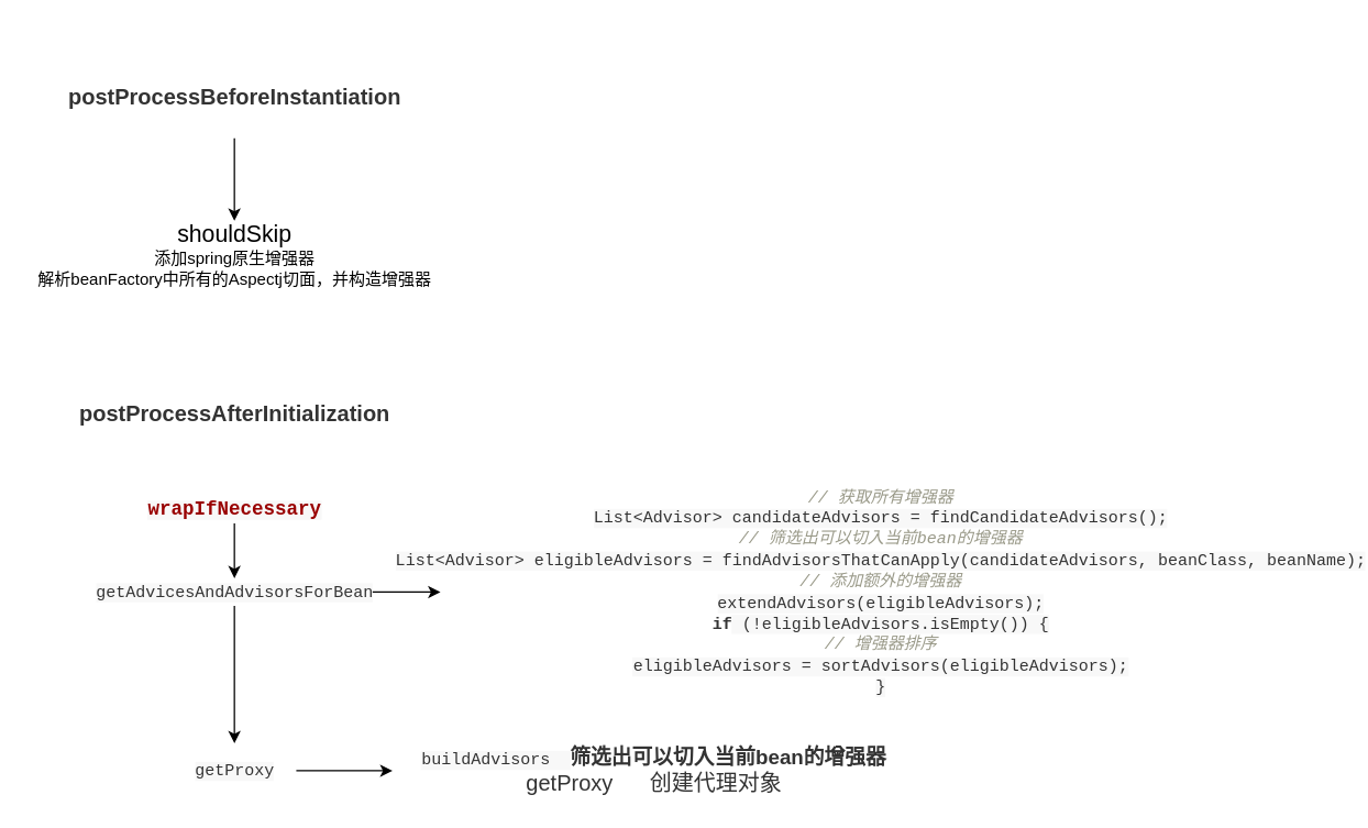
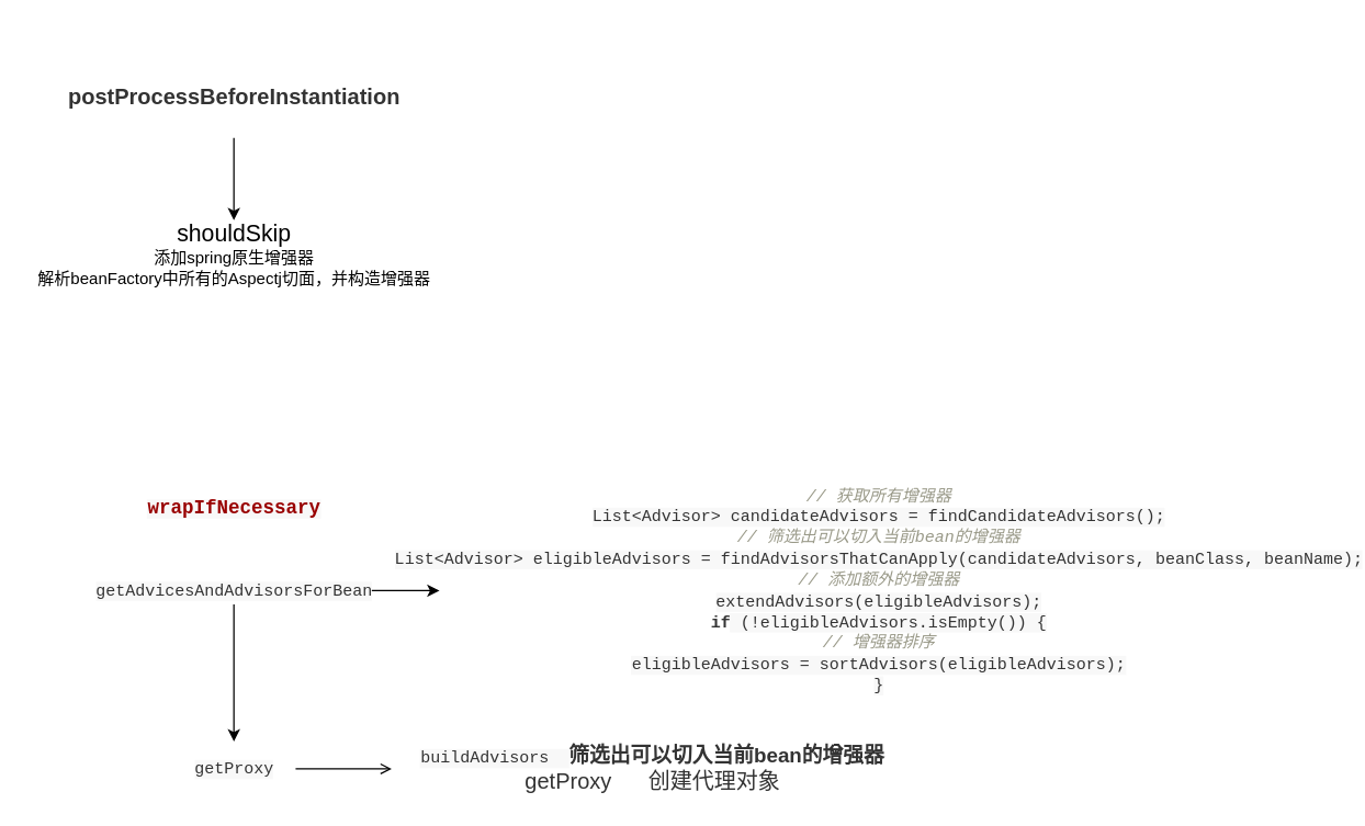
  <mxCell id="0" />
  <mxCell id="1" parent="0" />
  <mxCell id="2" style="edgeStyle=orthogonalEdgeStyle;rounded=0;orthogonalLoop=1;jettySize=auto;html=1;" edge="1" parent="1" source="3"><mxGeometry relative="1" as="geometry"><mxPoint x="170" y="160" as="targetPoint" /></mxGeometry></mxCell>
  <mxCell id="3" value="&lt;h4 style=&quot;line-height: 1.5 ; margin-top: 35px ; margin-bottom: 10px ; padding-bottom: 5px ; font-size: 16px ; color: rgb(51 , 51 , 51) ; font-family: , , &amp;#34;segoe ui&amp;#34; , &amp;#34;roboto&amp;#34; , &amp;#34;ubuntu&amp;#34; , &amp;#34;cantarell&amp;#34; , &amp;#34;noto sans&amp;#34; , sans-serif , &amp;#34;blinkmacsystemfont&amp;#34; , &amp;#34;helvetica neue&amp;#34; , &amp;#34;pingfang sc&amp;#34; , &amp;#34;hiragino sans gb&amp;#34; , &amp;#34;microsoft yahei&amp;#34; , &amp;#34;arial&amp;#34; ; background-color: rgb(255 , 255 , 255)&quot;&gt;postProcessBeforeInstantiation&lt;/h4&gt;" style="text;html=1;align=center;verticalAlign=middle;resizable=0;points=[];autosize=1;" vertex="1" parent="1"><mxGeometry x="40" width="260" height="80" as="geometry" y="20" /></mxCell>
  <mxCell id="4" value="&lt;font style=&quot;font-size: 17px&quot;&gt;shouldSkip&lt;/font&gt;&lt;br&gt;添加spring原生增强器&lt;br&gt;解析beanFactory中所有的Aspectj切面，并构造增强器" style="text;html=1;align=center;verticalAlign=middle;resizable=0;points=[];autosize=1;" vertex="1" parent="1"><mxGeometry x="20" y="160" width="300" height="50" as="geometry" /></mxCell>
- <mxCell id="5" value="&lt;h4 style=&quot;line-height: 1.5 ; margin-top: 35px ; margin-bottom: 10px ; padding-bottom: 5px ; font-size: 16px ; color: rgb(51 , 51 , 51) ; font-family: , , &amp;#34;segoe ui&amp;#34; , &amp;#34;roboto&amp;#34; , &amp;#34;ubuntu&amp;#34; , &amp;#34;cantarell&amp;#34; , &amp;#34;noto sans&amp;#34; , sans-serif , &amp;#34;blinkmacsystemfont&amp;#34; , &amp;#34;helvetica neue&amp;#34; , &amp;#34;pingfang sc&amp;#34; , &amp;#34;hiragino sans gb&amp;#34; , &amp;#34;microsoft yahei&amp;#34; , &amp;#34;arial&amp;#34; ; background-color: rgb(255 , 255 , 255)&quot;&gt;postProcessAfterInitialization&lt;/h4&gt;" style="text;html=1;align=center;verticalAlign=middle;resizable=0;points=[];autosize=1;" vertex="1" parent="1"><mxGeometry x="50" y="250" width="240" height="80" as="geometry" /></mxCell>
- <mxCell id="6" value="" style="edgeStyle=orthogonalEdgeStyle;rounded=0;orthogonalLoop=1;jettySize=auto;html=1;" edge="1" parent="1" source="7" target="10"><mxGeometry relative="1" as="geometry" /></mxCell>
  <mxCell id="7" value="&lt;span style=&quot;color: rgb(153 , 0 , 0) ; font-family: &amp;#34;menlo&amp;#34; , &amp;#34;monaco&amp;#34; , &amp;#34;consolas&amp;#34; , &amp;#34;courier new&amp;#34; , monospace ; font-weight: 700 ; background-color: rgb(248 , 248 , 248)&quot;&gt;&lt;font style=&quot;font-size: 14px&quot;&gt;wrapIfNecessary&lt;/font&gt;&lt;/span&gt;" style="text;html=1;align=center;verticalAlign=middle;resizable=0;points=[];autosize=1;" vertex="1" parent="1"><mxGeometry x="105" y="360" width="130" height="20" as="geometry" /></mxCell>
  <mxCell id="8" style="edgeStyle=orthogonalEdgeStyle;rounded=0;orthogonalLoop=1;jettySize=auto;html=1;" edge="1" parent="1" source="10"><mxGeometry relative="1" as="geometry"><mxPoint x="170" y="540" as="targetPoint" /></mxGeometry></mxCell>
  <mxCell id="9" style="edgeStyle=orthogonalEdgeStyle;rounded=0;orthogonalLoop=1;jettySize=auto;html=1;entryX=0.015;entryY=0.5;entryDx=0;entryDy=0;entryPerimeter=0;" edge="1" parent="1" source="10" target="11"><mxGeometry relative="1" as="geometry" /></mxCell>
  <mxCell id="10" value="&lt;span style=&quot;color: rgb(51 , 51 , 51) ; font-family: &amp;#34;menlo&amp;#34; , &amp;#34;monaco&amp;#34; , &amp;#34;consolas&amp;#34; , &amp;#34;courier new&amp;#34; , monospace ; background-color: rgb(248 , 248 , 248)&quot;&gt;getAdvicesAndAdvisorsForBean&lt;/span&gt;" style="text;html=1;align=center;verticalAlign=middle;resizable=0;points=[];autosize=1;" vertex="1" parent="1"><mxGeometry x="70" y="420" width="200" height="20" as="geometry" /></mxCell>
  <mxCell id="11" value="&lt;span style=&quot;color: rgb(51 , 51 , 51) ; font-family: &amp;#34;menlo&amp;#34; , &amp;#34;monaco&amp;#34; , &amp;#34;consolas&amp;#34; , &amp;#34;courier new&amp;#34; , monospace ; background-color: rgb(248 , 248 , 248)&quot;&gt; &lt;/span&gt;&lt;span class=&quot;hljs-comment&quot; style=&quot;color: rgb(153 , 153 , 136) ; font-style: italic ; font-family: &amp;#34;menlo&amp;#34; , &amp;#34;monaco&amp;#34; , &amp;#34;consolas&amp;#34; , &amp;#34;courier new&amp;#34; , monospace&quot;&gt;// 获取所有增强器&lt;/span&gt;&lt;span style=&quot;color: rgb(51 , 51 , 51) ; font-family: &amp;#34;menlo&amp;#34; , &amp;#34;monaco&amp;#34; , &amp;#34;consolas&amp;#34; , &amp;#34;courier new&amp;#34; , monospace ; background-color: rgb(248 , 248 , 248)&quot;&gt;&lt;br/&gt;    List&amp;lt;Advisor&amp;gt; candidateAdvisors = findCandidateAdvisors();&lt;br/&gt;    &lt;/span&gt;&lt;span class=&quot;hljs-comment&quot; style=&quot;color: rgb(153 , 153 , 136) ; font-style: italic ; font-family: &amp;#34;menlo&amp;#34; , &amp;#34;monaco&amp;#34; , &amp;#34;consolas&amp;#34; , &amp;#34;courier new&amp;#34; , monospace&quot;&gt;// 筛选出可以切入当前bean的增强器&lt;/span&gt;&lt;span style=&quot;color: rgb(51 , 51 , 51) ; font-family: &amp;#34;menlo&amp;#34; , &amp;#34;monaco&amp;#34; , &amp;#34;consolas&amp;#34; , &amp;#34;courier new&amp;#34; , monospace ; background-color: rgb(248 , 248 , 248)&quot;&gt;&lt;br/&gt;    List&amp;lt;Advisor&amp;gt; eligibleAdvisors = findAdvisorsThatCanApply(candidateAdvisors, beanClass, beanName);&lt;br/&gt;    &lt;/span&gt;&lt;span class=&quot;hljs-comment&quot; style=&quot;color: rgb(153 , 153 , 136) ; font-style: italic ; font-family: &amp;#34;menlo&amp;#34; , &amp;#34;monaco&amp;#34; , &amp;#34;consolas&amp;#34; , &amp;#34;courier new&amp;#34; , monospace&quot;&gt;// 添加额外的增强器&lt;/span&gt;&lt;span style=&quot;color: rgb(51 , 51 , 51) ; font-family: &amp;#34;menlo&amp;#34; , &amp;#34;monaco&amp;#34; , &amp;#34;consolas&amp;#34; , &amp;#34;courier new&amp;#34; , monospace ; background-color: rgb(248 , 248 , 248)&quot;&gt;&lt;br/&gt;    extendAdvisors(eligibleAdvisors);&lt;br/&gt;    &lt;/span&gt;&lt;span class=&quot;hljs-keyword&quot; style=&quot;color: rgb(51 , 51 , 51) ; font-weight: 700 ; font-family: &amp;#34;menlo&amp;#34; , &amp;#34;monaco&amp;#34; , &amp;#34;consolas&amp;#34; , &amp;#34;courier new&amp;#34; , monospace&quot;&gt;if&lt;/span&gt;&lt;span style=&quot;color: rgb(51 , 51 , 51) ; font-family: &amp;#34;menlo&amp;#34; , &amp;#34;monaco&amp;#34; , &amp;#34;consolas&amp;#34; , &amp;#34;courier new&amp;#34; , monospace ; background-color: rgb(248 , 248 , 248)&quot;&gt; (!eligibleAdvisors.isEmpty()) {&lt;br/&gt;        &lt;/span&gt;&lt;span class=&quot;hljs-comment&quot; style=&quot;color: rgb(153 , 153 , 136) ; font-style: italic ; font-family: &amp;#34;menlo&amp;#34; , &amp;#34;monaco&amp;#34; , &amp;#34;consolas&amp;#34; , &amp;#34;courier new&amp;#34; , monospace&quot;&gt;// 增强器排序&lt;/span&gt;&lt;span style=&quot;color: rgb(51 , 51 , 51) ; font-family: &amp;#34;menlo&amp;#34; , &amp;#34;monaco&amp;#34; , &amp;#34;consolas&amp;#34; , &amp;#34;courier new&amp;#34; , monospace ; background-color: rgb(248 , 248 , 248)&quot;&gt;&lt;br/&gt;        eligibleAdvisors = sortAdvisors(eligibleAdvisors);&lt;br/&gt;    }&lt;/span&gt;" style="text;html=1;align=center;verticalAlign=middle;resizable=0;points=[];autosize=1;" vertex="1" parent="1"><mxGeometry x="310" y="355" width="660" height="150" as="geometry" /></mxCell>
- <mxCell id="12" style="edgeStyle=orthogonalEdgeStyle;rounded=0;orthogonalLoop=1;jettySize=auto;html=1;" edge="1" parent="1" source="13" target="14"><mxGeometry relative="1" as="geometry" /></mxCell>
+ <mxCell id="12" style="edgeStyle=orthogonalEdgeStyle;rounded=0;orthogonalLoop=1;jettySize=auto;html=1;endArrow=open;" edge="1" parent="1" source="13" target="14"><mxGeometry relative="1" as="geometry" /></mxCell>
  <mxCell id="13" value="&lt;span style=&quot;color: rgb(51 , 51 , 51) ; font-family: &amp;#34;menlo&amp;#34; , &amp;#34;monaco&amp;#34; , &amp;#34;consolas&amp;#34; , &amp;#34;courier new&amp;#34; , monospace ; background-color: rgb(248 , 248 , 248)&quot;&gt;getProxy&lt;/span&gt;" style="text;html=1;align=center;verticalAlign=middle;resizable=0;points=[];autosize=1;" vertex="1" parent="1"><mxGeometry x="125" y="550" width="90" height="20" as="geometry" /></mxCell>
  <mxCell id="14" value="&lt;span style=&quot;color: rgb(51 , 51 , 51) ; font-family: &amp;#34;menlo&amp;#34; , &amp;#34;monaco&amp;#34; , &amp;#34;consolas&amp;#34; , &amp;#34;courier new&amp;#34; , monospace ; background-color: rgb(248 , 248 , 248)&quot;&gt;buildAdvisors&amp;nbsp;&amp;nbsp;&lt;/span&gt;&lt;span style=&quot;font-weight: 700 ; color: rgb(51 , 51 , 51) ; font-family: , , &amp;#34;segoe ui&amp;#34; , &amp;#34;roboto&amp;#34; , &amp;#34;ubuntu&amp;#34; , &amp;#34;cantarell&amp;#34; , &amp;#34;noto sans&amp;#34; , sans-serif , &amp;#34;blinkmacsystemfont&amp;#34; , &amp;#34;helvetica neue&amp;#34; , &amp;#34;pingfang sc&amp;#34; , &amp;#34;hiragino sans gb&amp;#34; , &amp;#34;microsoft yahei&amp;#34; , &amp;#34;arial&amp;#34; ; font-size: 15px ; background-color: rgb(255 , 255 , 255)&quot;&gt;筛选出可以切入当前bean的增强器&lt;br&gt;&lt;/span&gt;&lt;span style=&quot;background-color: rgb(255 , 255 , 255) ; color: rgb(51 , 51 , 51) ; font-size: 16px&quot;&gt;getProxy&amp;nbsp; &amp;nbsp; &amp;nbsp; 创建代理对象&lt;/span&gt;&lt;span style=&quot;font-weight: 700 ; color: rgb(51 , 51 , 51) ; font-family: , , &amp;#34;segoe ui&amp;#34; , &amp;#34;roboto&amp;#34; , &amp;#34;ubuntu&amp;#34; , &amp;#34;cantarell&amp;#34; , &amp;#34;noto sans&amp;#34; , sans-serif , &amp;#34;blinkmacsystemfont&amp;#34; , &amp;#34;helvetica neue&amp;#34; , &amp;#34;pingfang sc&amp;#34; , &amp;#34;hiragino sans gb&amp;#34; , &amp;#34;microsoft yahei&amp;#34; , &amp;#34;arial&amp;#34; ; font-size: 15px ; background-color: rgb(255 , 255 , 255)&quot;&gt;&lt;br&gt;&lt;/span&gt;" style="text;html=1;align=center;verticalAlign=middle;resizable=0;points=[];autosize=1;" vertex="1" parent="1"><mxGeometry x="285" y="540" width="380" height="40" as="geometry" /></mxCell>
